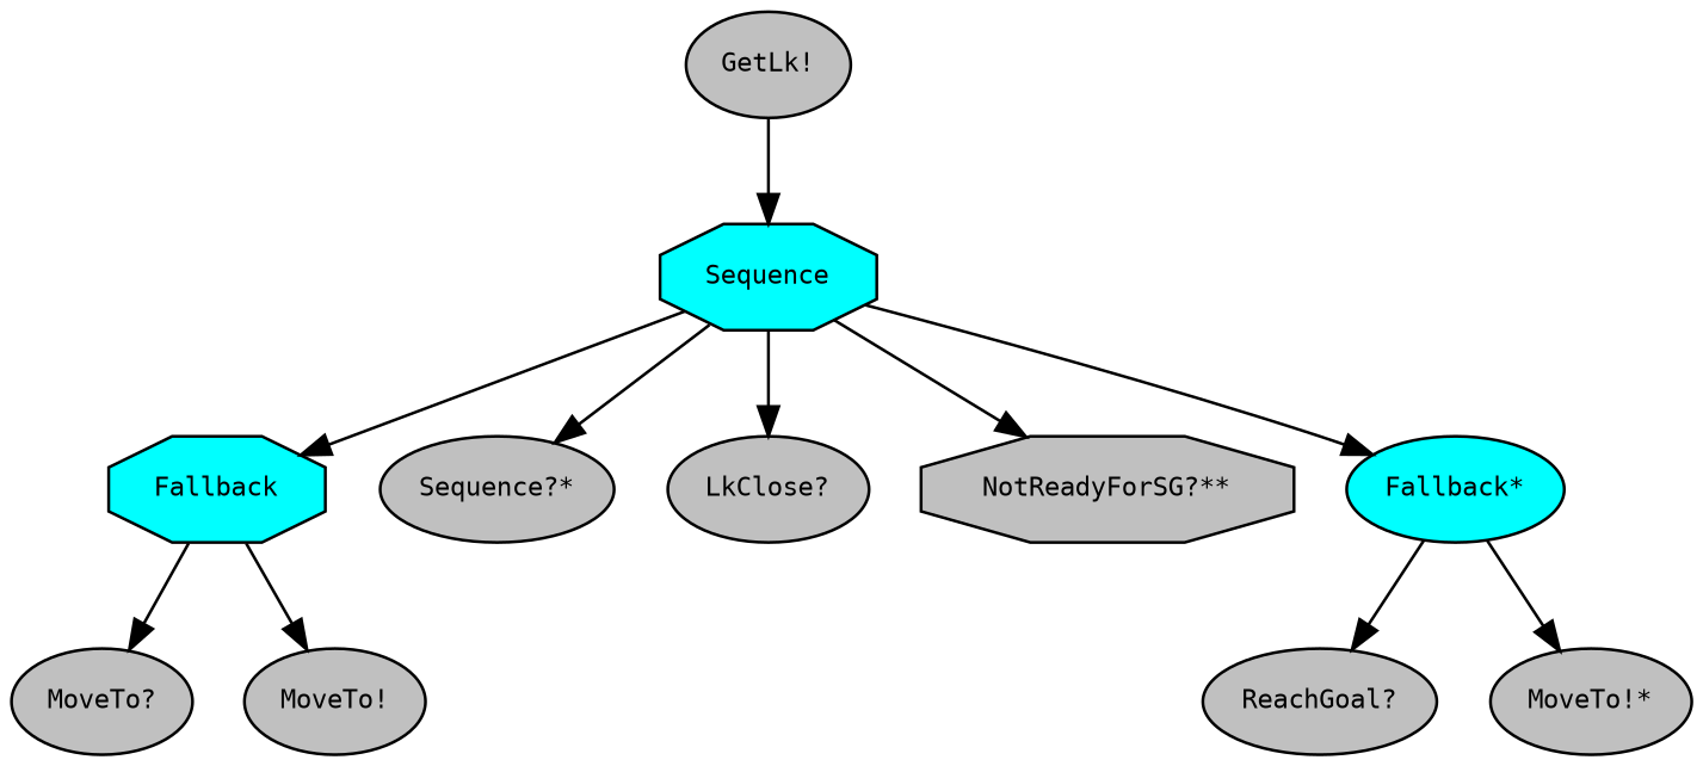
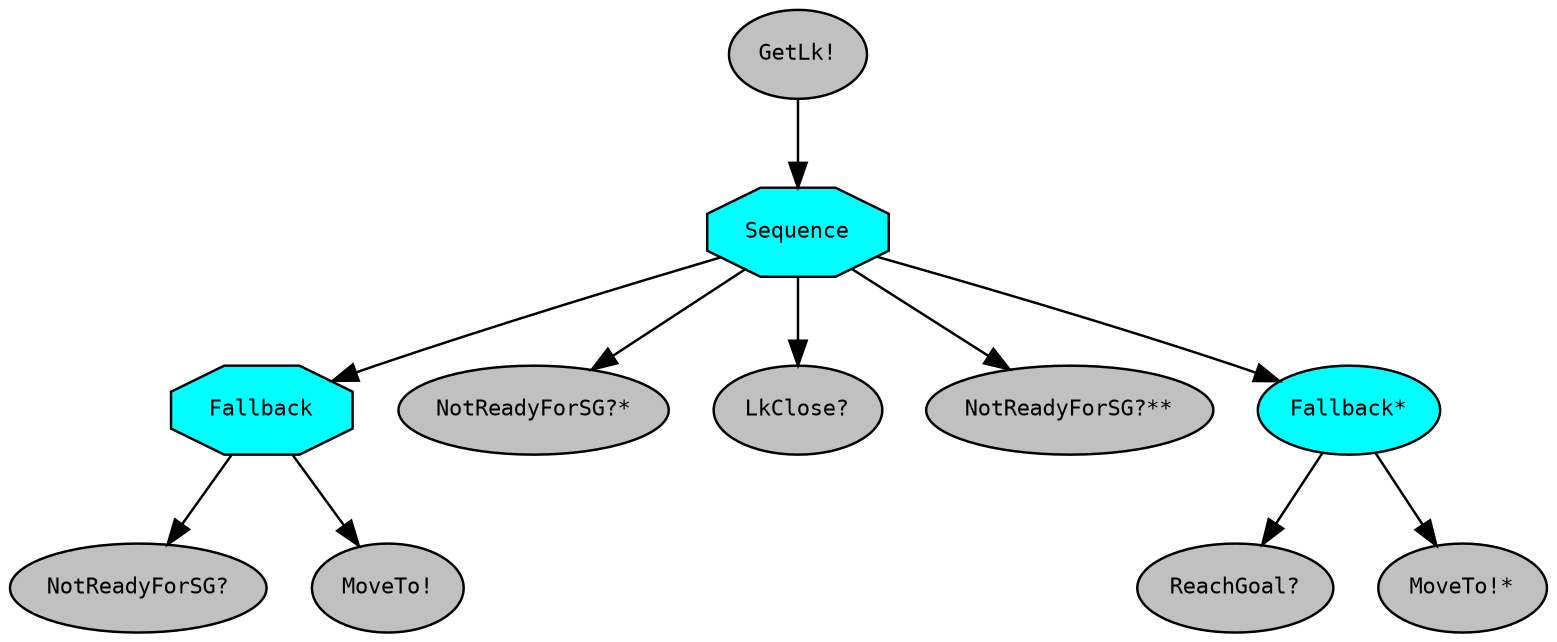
  digraph {
    fontname="DejaVu Sans Mono"
    ordering=out
    node [fillcolor=gray fontcolor=black fontname="DejaVu Sans Mono" fontsize=9 shape=ellipse style=filled]
    edge [fontname="DejaVu Sans Mono"]
    n1 [fillcolor=cyan label=Sequence shape=octagon]
    n2 [fillcolor=cyan label=Fallback shape=octagon]
-   n3 [label="Sequence?*"]
+   n3 [label="NotReadyForSG?*"]
    n4 [label="LkClose?"]
-   n5 [label="NotReadyForSG?**" shape=octagon]
+   n5 [label="NotReadyForSG?**"]
    n6 [fillcolor=cyan label="Fallback*"]
-   n7 [label="MoveTo?"]
+   n7 [label="NotReadyForSG?"]
    n8 [label="MoveTo!"]
    n9 [label="ReachGoal?"]
    n10 [label="MoveTo!*"]
    n11 [label="GetLk!"]
    n1 -> n2
    n1 -> n3
    n1 -> n4
    n1 -> n5
    n1 -> n6
    n2 -> n7
    n2 -> n8
    n6 -> n9
    n6 -> n10
    n11 -> n1
  }
